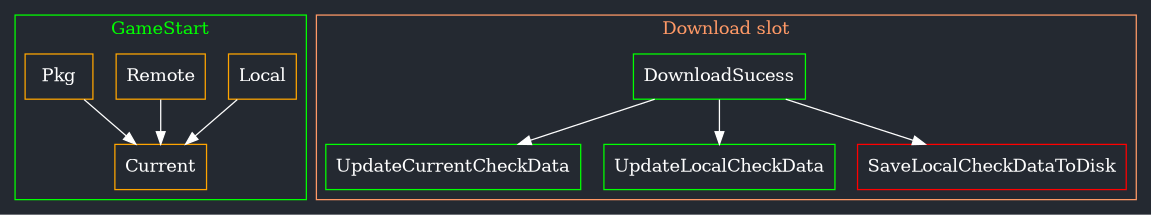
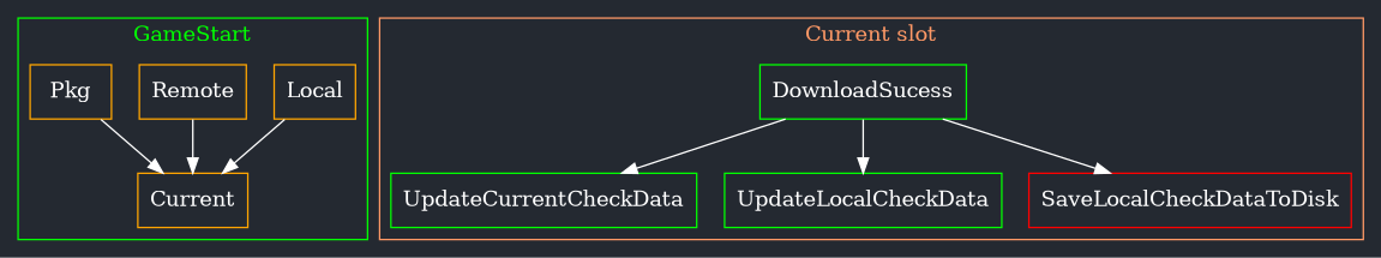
  digraph {
    bgcolor="#242931"
    ranksep=0.5
    splines=true
    fontname="DejaVu Serif"
    node [color=orange fontcolor=white shape=box fontname="DejaVu Serif"]
    edge [color=white fontcolor=white fontname="DejaVu Serif"]
    Local
    Current
    Remote
    Pkg
    DownloadSucess [color=green]
    UpdateCurrentCheckData [color=green]
    UpdateLocalCheckData [color=green]
    SaveLocalCheckDataToDisk [color=red]
    subgraph cluster_1 {
      color=green
      fontcolor=green
      label=GameStart
      Local
      Current
      Remote
      Pkg
    }
    subgraph cluster_2 {
      color="#ff9966"
      fontcolor="#ff9966"
-     label="Download slot"
+     label="Current slot"
      DownloadSucess
      UpdateCurrentCheckData
      UpdateLocalCheckData
      SaveLocalCheckDataToDisk
    }
    Local -> Current
    Remote -> Current
    Pkg -> Current
    DownloadSucess -> UpdateCurrentCheckData
    DownloadSucess -> UpdateLocalCheckData
    DownloadSucess -> SaveLocalCheckDataToDisk
  }
